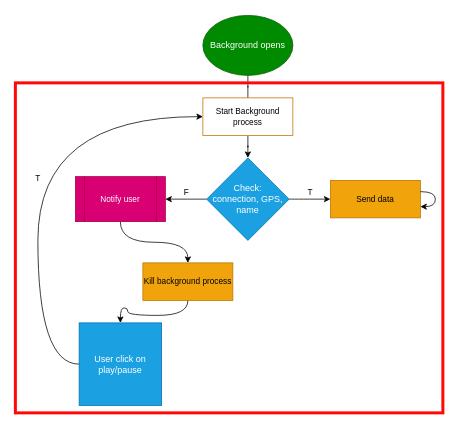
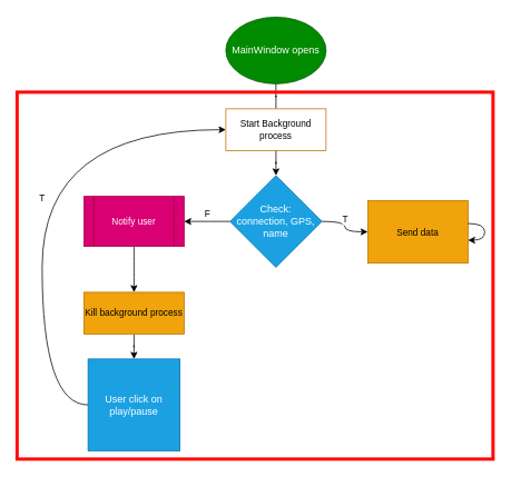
  <mxCell id="0" />
  <mxCell id="1" parent="0" />
  <mxCell id="2" style="edgeStyle=orthogonalEdgeStyle;rounded=0;orthogonalLoop=1;jettySize=auto;html=1;curved=1;endArrow=none;" edge="1" parent="1" source="3" target="8"><mxGeometry relative="1" as="geometry"><mxPoint x="330" y="160" as="targetPoint" /></mxGeometry></mxCell>
- <mxCell id="3" value="Background opens" style="ellipse;whiteSpace=wrap;html=1;fillColor=#008a00;fontColor=#ffffff;strokeColor=#005700;" parent="1" vertex="1"><mxGeometry x="270" y="20" width="120" height="80" as="geometry" /></mxCell>
+ <mxCell id="3" value="MainWindow opens" style="ellipse;whiteSpace=wrap;html=1;fillColor=#008a00;fontColor=#ffffff;strokeColor=#005700;" parent="1" vertex="1"><mxGeometry x="270" y="20" width="120" height="80" as="geometry" /></mxCell>
  <mxCell id="4" value="F" style="edgeStyle=orthogonalEdgeStyle;shape=connector;curved=1;rounded=0;orthogonalLoop=1;jettySize=auto;html=1;labelBackgroundColor=default;strokeColor=default;fontFamily=Helvetica;fontSize=11;fontColor=default;endArrow=classic;labelPosition=center;verticalLabelPosition=top;align=center;verticalAlign=bottom;entryX=1;entryY=0.5;entryDx=0;entryDy=0;" edge="1" parent="1" source="6"><mxGeometry relative="1" as="geometry"><mxPoint x="220" y="265" as="targetPoint" /></mxGeometry></mxCell>
  <mxCell id="5" value="T" style="edgeStyle=orthogonalEdgeStyle;shape=connector;curved=1;rounded=0;orthogonalLoop=1;jettySize=auto;html=1;labelBackgroundColor=default;strokeColor=default;fontFamily=Helvetica;fontSize=11;fontColor=default;endArrow=classic;entryX=0;entryY=0.5;entryDx=0;entryDy=0;verticalAlign=bottom;" edge="1" parent="1" source="6" target="13"><mxGeometry relative="1" as="geometry"><mxPoint x="395.029" y="265.029" as="targetPoint" /></mxGeometry></mxCell>
  <mxCell id="6" value="&lt;span style=&quot;font-size: 12px;&quot;&gt;Check:&lt;/span&gt;&lt;br style=&quot;font-size: 12px;&quot;&gt;&lt;span style=&quot;font-size: 12px;&quot;&gt;connection, GPS, name&lt;/span&gt;" style="rhombus;whiteSpace=wrap;html=1;strokeColor=#006EAF;fontFamily=Helvetica;fontSize=11;fontColor=#ffffff;fillColor=#1ba1e2;" vertex="1" parent="1"><mxGeometry x="275" y="210" width="110" height="110" as="geometry" /></mxCell>
  <mxCell id="7" style="edgeStyle=orthogonalEdgeStyle;shape=connector;curved=1;rounded=0;orthogonalLoop=1;jettySize=auto;html=1;entryX=0.5;entryY=0;entryDx=0;entryDy=0;labelBackgroundColor=default;strokeColor=default;fontFamily=Helvetica;fontSize=11;fontColor=default;endArrow=classic;" edge="1" parent="1" source="8" target="6"><mxGeometry relative="1" as="geometry" /></mxCell>
  <mxCell id="8" value="Start Background process" style="rounded=0;whiteSpace=wrap;html=1;strokeColor=#BD7000;fontFamily=Helvetica;fontSize=11;fontColor=#000000;fillColor=#ffffff;" vertex="1" parent="1"><mxGeometry x="270" y="130" width="120" height="50" as="geometry" /></mxCell>
  <mxCell id="9" style="edgeStyle=orthogonalEdgeStyle;shape=connector;curved=1;rounded=0;orthogonalLoop=1;jettySize=auto;html=1;entryX=0.5;entryY=0;entryDx=0;entryDy=0;labelBackgroundColor=default;strokeColor=default;fontFamily=Helvetica;fontSize=11;fontColor=default;endArrow=classic;" edge="1" parent="1" source="10" target="12"><mxGeometry relative="1" as="geometry" /></mxCell>
  <mxCell id="10" value="Notify user" style="shape=process;whiteSpace=wrap;html=1;backgroundOutline=1;strokeColor=#A50040;fontFamily=Helvetica;fontSize=11;fontColor=#ffffff;fillColor=#d80073;" vertex="1" parent="1"><mxGeometry x="100" y="235" width="120" height="60" as="geometry" /></mxCell>
  <mxCell id="11" style="edgeStyle=orthogonalEdgeStyle;shape=connector;curved=1;rounded=0;orthogonalLoop=1;jettySize=auto;html=1;entryX=0.5;entryY=0;entryDx=0;entryDy=0;labelBackgroundColor=default;strokeColor=default;fontFamily=Helvetica;fontSize=11;fontColor=default;endArrow=classic;" edge="1" parent="1" source="12" target="15"><mxGeometry relative="1" as="geometry" /></mxCell>
- <mxCell id="12" value="Kill background process" style="rounded=0;whiteSpace=wrap;html=1;strokeColor=#BD7000;fontFamily=Helvetica;fontSize=11;fontColor=#000000;fillColor=#f0a30a;" vertex="1" parent="1"><mxGeometry x="190" y="350" width="120" height="50" as="geometry" /></mxCell>
- <mxCell id="13" value="Send data" style="rounded=0;whiteSpace=wrap;html=1;strokeColor=#BD7000;fontFamily=Helvetica;fontSize=11;fontColor=#000000;fillColor=#f0a30a;" vertex="1" parent="1"><mxGeometry x="440" y="240" width="120" height="50" as="geometry" /></mxCell>
+ <mxCell id="12" value="Kill background process" style="rounded=0;whiteSpace=wrap;html=1;strokeColor=#BD7000;fontFamily=Helvetica;fontSize=11;fontColor=#000000;fillColor=#f0a30a;" vertex="1" parent="1"><mxGeometry x="100" y="350" width="120" height="50" as="geometry" /></mxCell>
+ <mxCell id="13" value="Send data" style="rounded=0;whiteSpace=wrap;html=1;strokeColor=#BD7000;fontFamily=Helvetica;fontSize=11;fontColor=#000000;fillColor=#f0a30a;" vertex="1" parent="1"><mxGeometry x="440" y="240" width="120" height="75" as="geometry" /></mxCell>
  <mxCell id="14" value="T" style="edgeStyle=orthogonalEdgeStyle;shape=connector;curved=1;rounded=0;orthogonalLoop=1;jettySize=auto;html=1;entryX=0;entryY=0.5;entryDx=0;entryDy=0;labelBackgroundColor=default;strokeColor=default;fontFamily=Helvetica;fontSize=11;fontColor=default;endArrow=classic;" edge="1" parent="1" source="15" target="8"><mxGeometry relative="1" as="geometry"><Array as="points"><mxPoint x="50" y="485" /><mxPoint x="50" y="155" /></Array></mxGeometry></mxCell>
  <mxCell id="15" value="&lt;span style=&quot;font-size: 12px;&quot;&gt;User click on play/pause&lt;/span&gt;" style="whiteSpace=wrap;html=1;strokeColor=#006EAF;fontFamily=Helvetica;fontSize=11;fontColor=#ffffff;fillColor=#1ba1e2;rounded=0;" vertex="1" parent="1"><mxGeometry x="105" y="430" width="110" height="110" as="geometry" /></mxCell>
  <mxCell id="16" style="edgeStyle=orthogonalEdgeStyle;shape=connector;curved=1;rounded=0;orthogonalLoop=1;jettySize=auto;html=1;labelBackgroundColor=default;strokeColor=default;fontFamily=Helvetica;fontSize=11;fontColor=default;endArrow=classic;" edge="1" parent="1" source="13" target="13"><mxGeometry relative="1" as="geometry" /></mxCell>
  <mxCell id="17" value="" style="rounded=0;whiteSpace=wrap;html=1;strokeColor=#FF0808;fontFamily=Helvetica;fontSize=11;fontColor=default;fillColor=none;strokeWidth=4;" vertex="1" parent="1"><mxGeometry x="20" y="110" width="570" height="440" as="geometry" /></mxCell>
